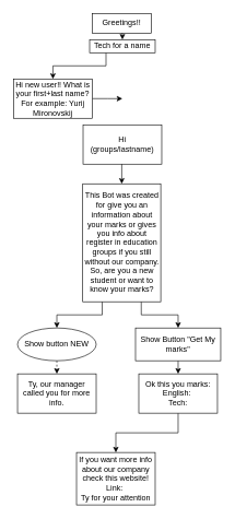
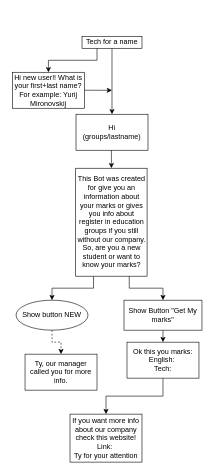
  <mxCell id="0" />
  <mxCell id="1" parent="0" />
  <mxCell id="2" style="edgeStyle=orthogonalEdgeStyle;rounded=0;orthogonalLoop=1;jettySize=auto;html=1;exitX=1;exitY=0.5;exitDx=0;exitDy=0;" edge="1" parent="1" source="3"><mxGeometry relative="1" as="geometry"><mxPoint x="186" y="150.069" as="targetPoint" /></mxGeometry></mxCell>
  <mxCell id="3" value="Hi new user!! What is your first+last name?&lt;br&gt;For example: Yurij Mironovskij" style="rounded=0;whiteSpace=wrap;html=1;" vertex="1" parent="1"><mxGeometry x="20" y="120" width="120" height="60" as="geometry" /></mxCell>
- <mxCell id="4" style="edgeStyle=orthogonalEdgeStyle;rounded=0;orthogonalLoop=1;jettySize=auto;html=1;exitX=0.5;exitY=1;exitDx=0;exitDy=0;entryX=0.5;entryY=0;entryDx=0;entryDy=0;" edge="1" parent="1" source="5" target="17"><mxGeometry relative="1" as="geometry" /></mxCell>
- <mxCell id="5" value="Greetings!!" style="rounded=0;whiteSpace=wrap;html=1;" vertex="1" parent="1"><mxGeometry x="140" y="20" width="90" height="30" as="geometry" /></mxCell>
  <mxCell id="6" style="edgeStyle=orthogonalEdgeStyle;rounded=0;orthogonalLoop=1;jettySize=auto;html=1;exitX=0.5;exitY=1;exitDx=0;exitDy=0;entryX=0.5;entryY=0;entryDx=0;entryDy=0;" edge="1" parent="1" source="7" target="10"><mxGeometry relative="1" as="geometry" /></mxCell>
  <mxCell id="7" value="Hi &lt;br&gt;(groups/lastname)" style="rounded=0;whiteSpace=wrap;html=1;" vertex="1" parent="1"><mxGeometry x="126" y="190" width="120" height="60" as="geometry" /></mxCell>
  <mxCell id="8" style="edgeStyle=orthogonalEdgeStyle;rounded=0;orthogonalLoop=1;jettySize=auto;html=1;exitX=0.25;exitY=1;exitDx=0;exitDy=0;entryX=0.5;entryY=0;entryDx=0;entryDy=0;" edge="1" parent="1" source="10" target="12"><mxGeometry relative="1" as="geometry" /></mxCell>
  <mxCell id="9" style="edgeStyle=orthogonalEdgeStyle;rounded=0;orthogonalLoop=1;jettySize=auto;html=1;exitX=0.75;exitY=1;exitDx=0;exitDy=0;entryX=0.5;entryY=0;entryDx=0;entryDy=0;" edge="1" parent="1" source="10" target="14"><mxGeometry relative="1" as="geometry" /></mxCell>
  <mxCell id="10" value="This Bot was created for give you an information about your marks or gives you info about register in education groups if you still without our company. So, are you a new student or want to know your marks?" style="rounded=0;whiteSpace=wrap;html=1;" vertex="1" parent="1"><mxGeometry x="125.5" y="280" width="119" height="180" as="geometry" /></mxCell>
  <mxCell id="11" style="edgeStyle=orthogonalEdgeStyle;rounded=0;orthogonalLoop=1;jettySize=auto;html=1;exitX=0.5;exitY=1;exitDx=0;exitDy=0;entryX=0.5;entryY=0;entryDx=0;entryDy=0;dashed=1;" edge="1" parent="1" source="12" target="18"><mxGeometry relative="1" as="geometry" /></mxCell>
  <mxCell id="12" value="Show button NEW" style="ellipse;whiteSpace=wrap;html=1;" vertex="1" parent="1"><mxGeometry x="26" y="500" width="120" height="50" as="geometry" /></mxCell>
  <mxCell id="13" style="edgeStyle=orthogonalEdgeStyle;rounded=0;orthogonalLoop=1;jettySize=auto;html=1;exitX=0.5;exitY=1;exitDx=0;exitDy=0;entryX=0.5;entryY=0;entryDx=0;entryDy=0;" edge="1" parent="1" source="14" target="20"><mxGeometry relative="1" as="geometry" /></mxCell>
  <mxCell id="14" value="Show Button &quot;Get My marks&quot;" style="rounded=0;whiteSpace=wrap;html=1;" vertex="1" parent="1"><mxGeometry x="206" y="500" width="130" height="50" as="geometry" /></mxCell>
  <mxCell id="15" style="edgeStyle=orthogonalEdgeStyle;rounded=0;orthogonalLoop=1;jettySize=auto;html=1;exitX=0.25;exitY=1;exitDx=0;exitDy=0;entryX=0.5;entryY=0;entryDx=0;entryDy=0;" edge="1" parent="1" source="17" target="3"><mxGeometry relative="1" as="geometry" /></mxCell>
+ <mxCell id="16" style="edgeStyle=orthogonalEdgeStyle;rounded=0;orthogonalLoop=1;jettySize=auto;html=1;exitX=0.5;exitY=1;exitDx=0;exitDy=0;" edge="1" parent="1" source="17" target="7"><mxGeometry relative="1" as="geometry" /></mxCell>
  <mxCell id="17" value="Tech for a name" style="rounded=0;whiteSpace=wrap;html=1;" vertex="1" parent="1"><mxGeometry x="136" y="60" width="100" height="20" as="geometry" /></mxCell>
- <mxCell id="18" value="Ty, our manager called you for more info." style="rounded=0;whiteSpace=wrap;html=1;" vertex="1" parent="1"><mxGeometry x="26" y="570" width="120" height="60" as="geometry" /></mxCell>
+ <mxCell id="18" value="Ty, our manager called you for more info." style="rounded=0;whiteSpace=wrap;html=1;" vertex="1" parent="1"><mxGeometry x="41" y="590" width="120" height="60" as="geometry" /></mxCell>
  <mxCell id="19" style="edgeStyle=orthogonalEdgeStyle;rounded=0;orthogonalLoop=1;jettySize=auto;html=1;exitX=0.5;exitY=1;exitDx=0;exitDy=0;" edge="1" parent="1" source="20" target="21"><mxGeometry relative="1" as="geometry"><mxPoint x="176" y="670" as="targetPoint" /></mxGeometry></mxCell>
  <mxCell id="20" value="Ok this you marks:&lt;br&gt;English:&amp;nbsp;&lt;br&gt;Tech:" style="rounded=0;whiteSpace=wrap;html=1;" vertex="1" parent="1"><mxGeometry x="211" y="570" width="120" height="60" as="geometry" /></mxCell>
  <mxCell id="21" value="If you want more info about our company check this website!&lt;br&gt;Link:&amp;nbsp;&lt;br&gt;Ty for your attention" style="rounded=0;whiteSpace=wrap;html=1;" vertex="1" parent="1"><mxGeometry x="116" y="690" width="120" height="80" as="geometry" /></mxCell>
